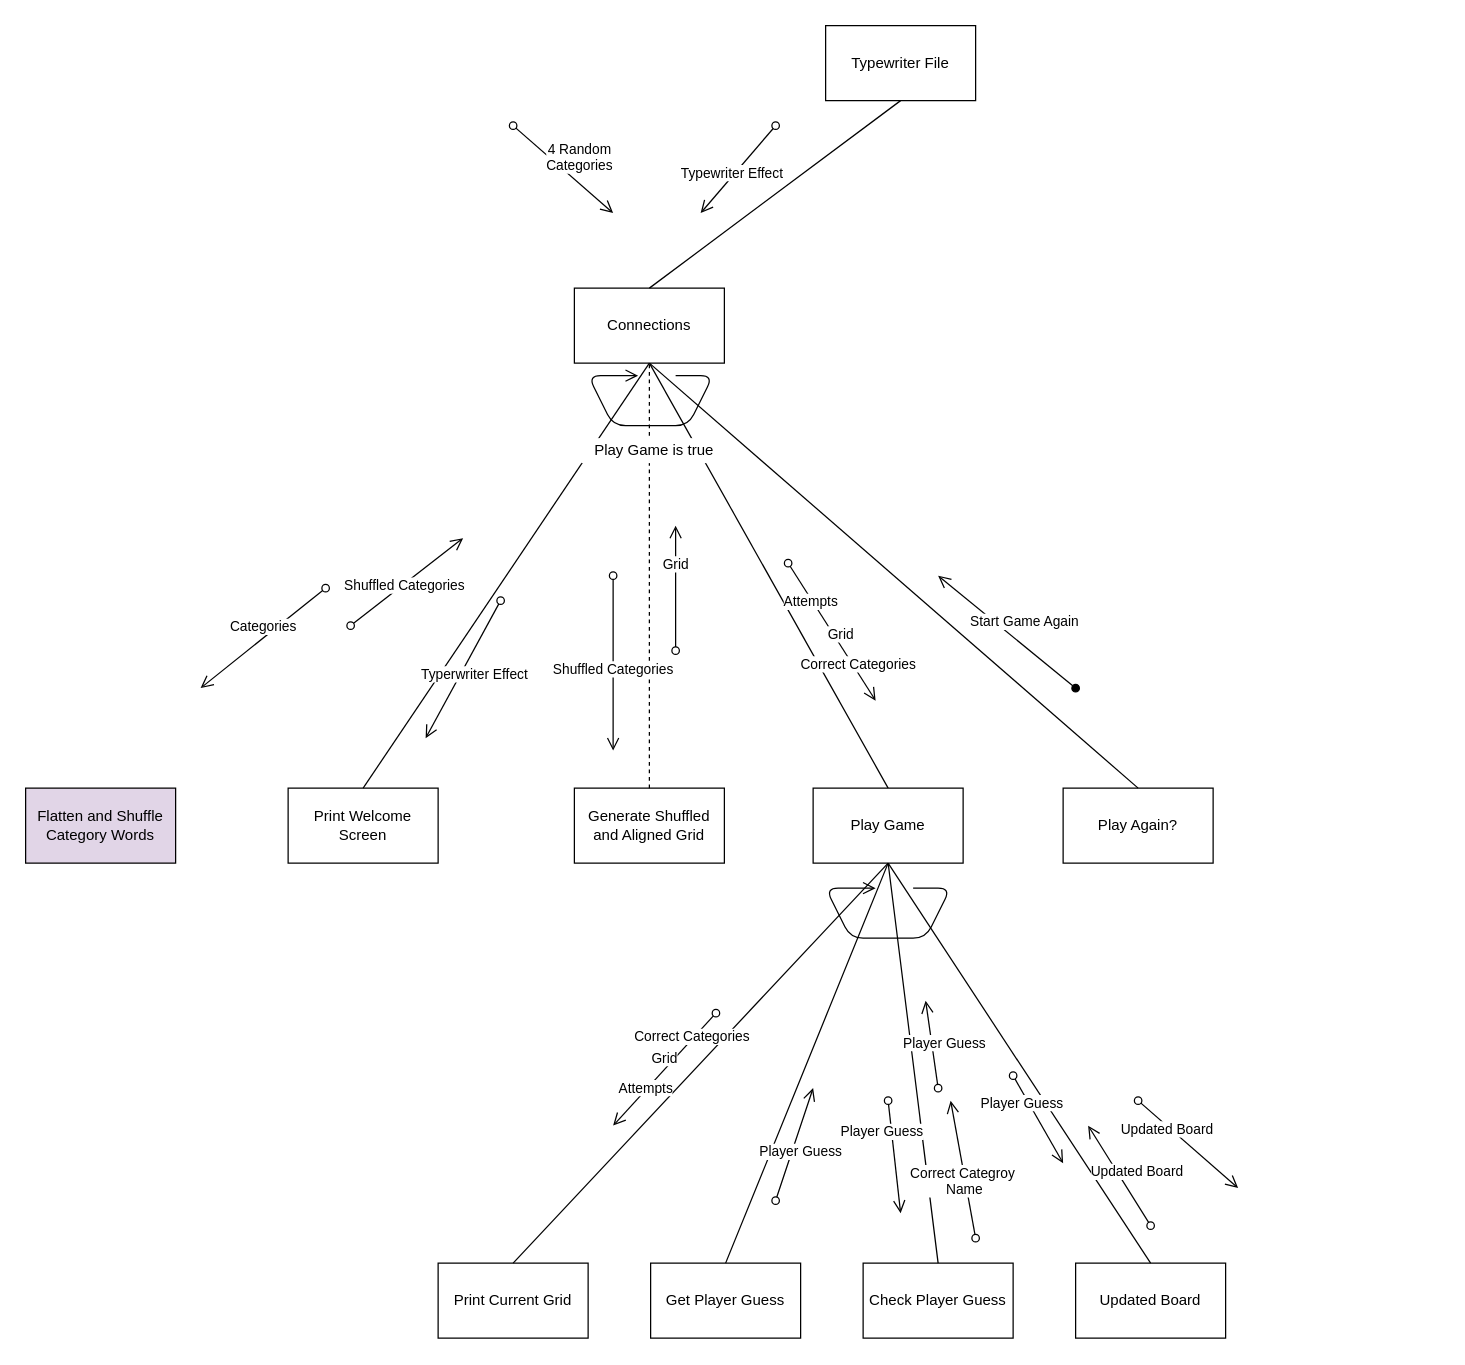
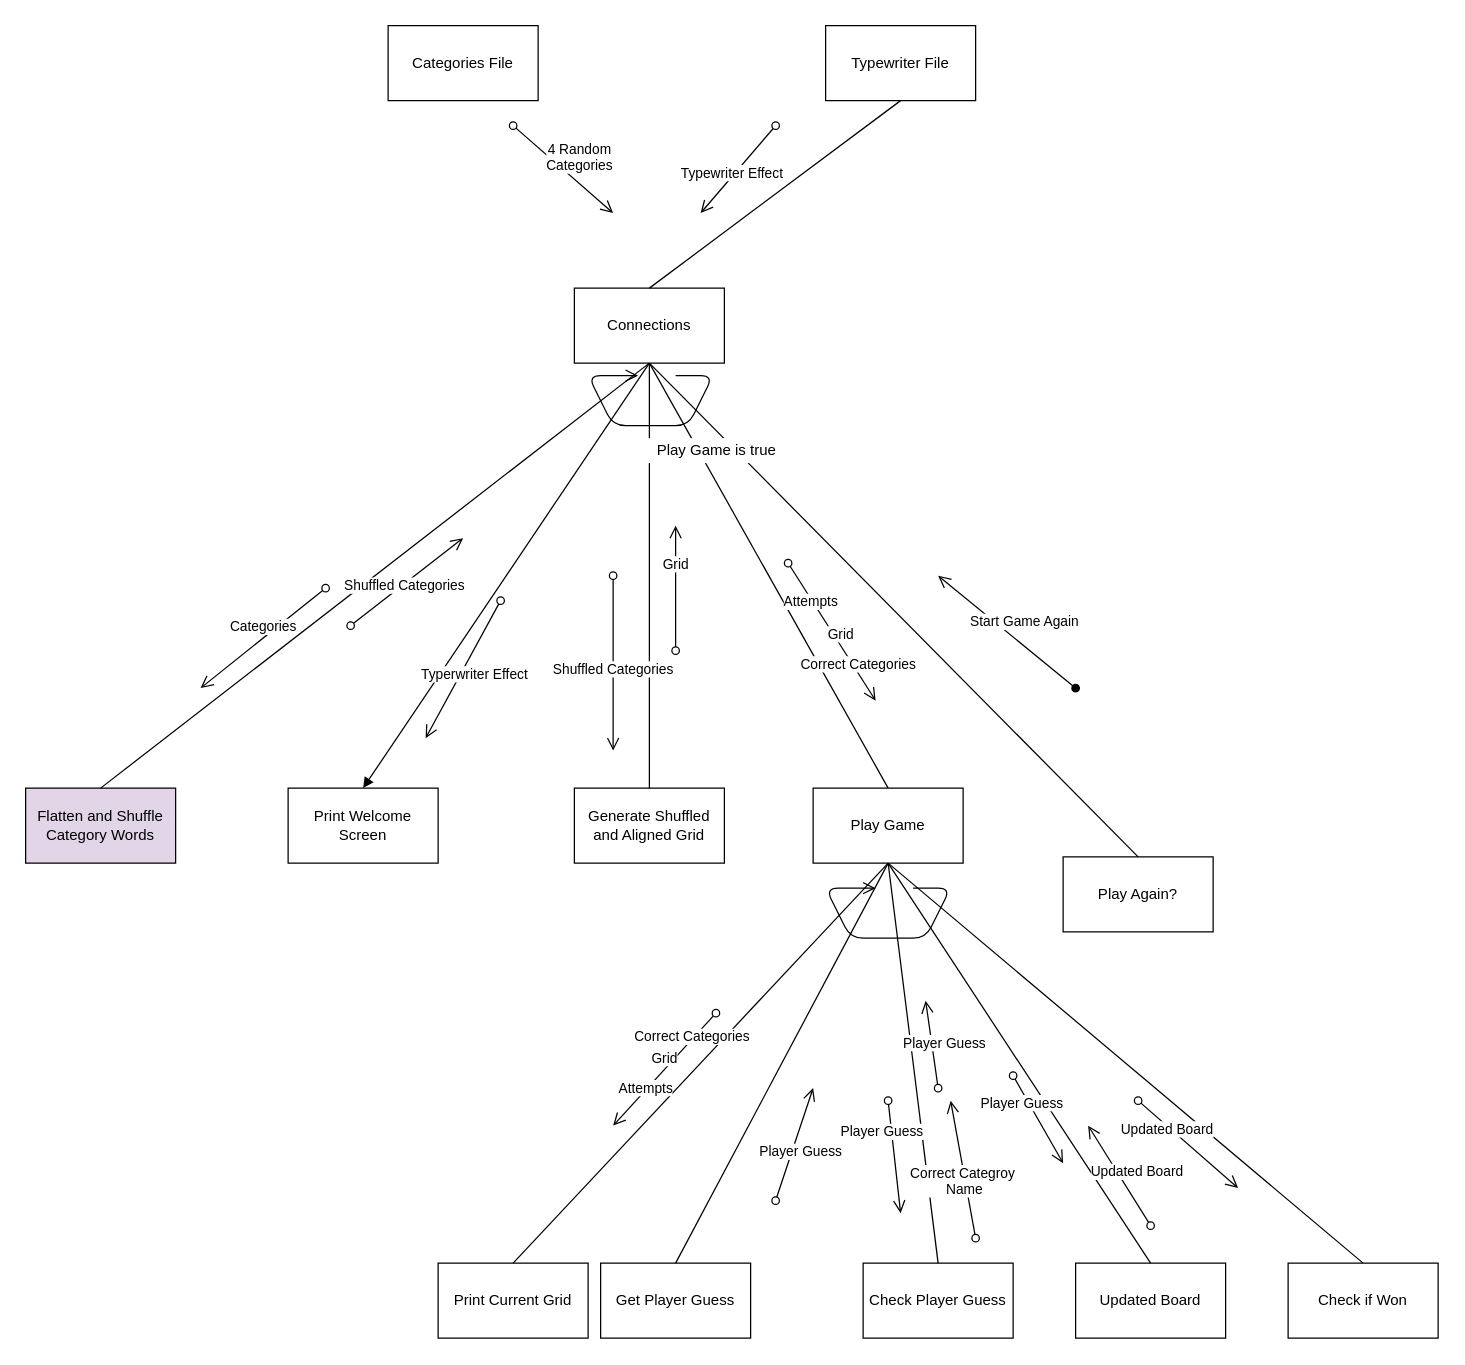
  <mxCell id="0" />
  <mxCell id="1" parent="0" />
  <mxCell id="2" value="" style="endArrow=none;html=1;rounded=0;entryX=0.5;entryY=0;entryDx=0;entryDy=0;exitX=0.5;exitY=1;exitDx=0;exitDy=0;" edge="1" parent="1" source="4" target="24"><mxGeometry width="50" height="50" relative="1" as="geometry"><mxPoint x="560" y="570" as="sourcePoint" /><mxPoint x="610" y="520" as="targetPoint" /></mxGeometry></mxCell>
  <mxCell id="3" value="4 Random&lt;div&gt;Categories&lt;/div&gt;" style="html=1;verticalAlign=bottom;startArrow=oval;startFill=0;endArrow=open;startSize=6;endSize=8;curved=1;rounded=0;strokeColor=#000000;strokeWidth=1;" parent="1" edge="1"><mxGeometry x="0.262" y="4" width="80" relative="1" as="geometry"><mxPoint x="410" y="100" as="sourcePoint" /><mxPoint x="490" y="170" as="targetPoint" /><mxPoint as="offset" /></mxGeometry></mxCell>
  <mxCell id="4" value="Connections" style="rounded=0;whiteSpace=wrap;html=1;" parent="1" vertex="1"><mxGeometry x="459" y="230" width="120" height="60" as="geometry" /></mxCell>
  <mxCell id="5" value="Flatten and Shuffle Category Words" style="rounded=0;whiteSpace=wrap;html=1;fillColor=#e1d5e7;" parent="1" vertex="1"><mxGeometry x="20" y="630" width="120" height="60" as="geometry" /></mxCell>
  <mxCell id="6" value="Print Welcome Screen" style="rounded=0;whiteSpace=wrap;html=1;" parent="1" vertex="1"><mxGeometry x="230" y="630" width="120" height="60" as="geometry" /></mxCell>
  <mxCell id="7" value="Generate Shuffled and Aligned Grid" style="rounded=0;whiteSpace=wrap;html=1;" parent="1" vertex="1"><mxGeometry x="459" y="630" width="120" height="60" as="geometry" /></mxCell>
- <mxCell id="9" value="" style="endArrow=none;html=1;rounded=0;entryX=0.5;entryY=0;entryDx=0;entryDy=0;exitX=0.5;exitY=1;exitDx=0;exitDy=0;" parent="1" source="4" target="6" edge="1"><mxGeometry width="50" height="50" relative="1" as="geometry"><mxPoint x="514" y="367.66" as="sourcePoint" /><mxPoint x="380" y="760" as="targetPoint" /></mxGeometry></mxCell>
+ <mxCell id="8" value="" style="endArrow=none;html=1;rounded=0;exitX=0.5;exitY=0;exitDx=0;exitDy=0;entryX=0.5;entryY=1;entryDx=0;entryDy=0;" parent="1" source="5" target="4" edge="1"><mxGeometry width="50" height="50" relative="1" as="geometry"><mxPoint x="260" y="740" as="sourcePoint" /><mxPoint x="310" y="690" as="targetPoint" /></mxGeometry></mxCell>
+ <mxCell id="9" value="" style="endArrow=block;html=1;rounded=0;entryX=0.5;entryY=0;entryDx=0;entryDy=0;exitX=0.5;exitY=1;exitDx=0;exitDy=0;" parent="1" source="4" target="6" edge="1"><mxGeometry width="50" height="50" relative="1" as="geometry"><mxPoint x="514" y="367.66" as="sourcePoint" /><mxPoint x="380" y="760" as="targetPoint" /></mxGeometry></mxCell>
  <mxCell id="10" value="Categories" style="html=1;verticalAlign=bottom;startArrow=oval;startFill=0;endArrow=open;startSize=6;endSize=8;curved=1;rounded=0;strokeColor=#000000;strokeWidth=1;" parent="1" edge="1"><mxGeometry width="80" relative="1" as="geometry"><mxPoint x="260" y="470" as="sourcePoint" /><mxPoint x="160" y="550" as="targetPoint" /></mxGeometry></mxCell>
  <mxCell id="11" value="Shuffled Categories" style="html=1;verticalAlign=bottom;startArrow=oval;startFill=0;endArrow=open;startSize=6;endSize=8;curved=1;rounded=0;strokeColor=#000000;strokeWidth=1;" parent="1" edge="1"><mxGeometry x="-0.154" y="-8" width="80" relative="1" as="geometry"><mxPoint x="280" y="500" as="sourcePoint" /><mxPoint x="370" y="430" as="targetPoint" /><mxPoint as="offset" /></mxGeometry></mxCell>
  <mxCell id="12" value="Typerwriter Effect" style="html=1;verticalAlign=bottom;startArrow=oval;startFill=0;endArrow=open;startSize=6;endSize=8;curved=1;rounded=0;strokeColor=#000000;strokeWidth=1;" parent="1" edge="1"><mxGeometry x="0.119" y="13" width="80" relative="1" as="geometry"><mxPoint x="400" y="480" as="sourcePoint" /><mxPoint x="340" y="590" as="targetPoint" /><mxPoint x="1" as="offset" /></mxGeometry></mxCell>
- <mxCell id="13" value="" style="endArrow=none;html=1;rounded=0;exitX=0.5;exitY=0;exitDx=0;exitDy=0;entryX=0.5;entryY=1;entryDx=0;entryDy=0;dashed=1;" parent="1" source="7" target="4" edge="1"><mxGeometry width="50" height="50" relative="1" as="geometry"><mxPoint x="550" y="630" as="sourcePoint" /><mxPoint x="550" y="360" as="targetPoint" /></mxGeometry></mxCell>
+ <mxCell id="13" value="" style="endArrow=none;html=1;rounded=0;exitX=0.5;exitY=0;exitDx=0;exitDy=0;entryX=0.5;entryY=1;entryDx=0;entryDy=0;" parent="1" source="7" target="4" edge="1"><mxGeometry width="50" height="50" relative="1" as="geometry"><mxPoint x="550" y="630" as="sourcePoint" /><mxPoint x="550" y="360" as="targetPoint" /></mxGeometry></mxCell>
  <mxCell id="14" value="Shuffled Categories" style="html=1;verticalAlign=bottom;startArrow=oval;startFill=0;endArrow=open;startSize=6;endSize=8;curved=1;rounded=0;strokeColor=#000000;strokeWidth=1;" parent="1" edge="1"><mxGeometry x="0.2" width="80" relative="1" as="geometry"><mxPoint x="490" y="460" as="sourcePoint" /><mxPoint x="490" y="600" as="targetPoint" /><mxPoint as="offset" /></mxGeometry></mxCell>
+ <mxCell id="15" value="Categories File" style="rounded=0;whiteSpace=wrap;html=1;" vertex="1" parent="1"><mxGeometry x="310" y="20" width="120" height="60" as="geometry" /></mxCell>
  <mxCell id="16" value="Typewriter File" style="rounded=0;whiteSpace=wrap;html=1;" vertex="1" parent="1"><mxGeometry x="660" y="20" width="120" height="60" as="geometry" /></mxCell>
  <mxCell id="17" value="" style="endArrow=none;html=1;rounded=0;entryX=0.5;entryY=1;entryDx=0;entryDy=0;exitX=0.5;exitY=0;exitDx=0;exitDy=0;" edge="1" parent="1" source="4" target="16"><mxGeometry width="50" height="50" relative="1" as="geometry"><mxPoint x="550" y="230" as="sourcePoint" /><mxPoint x="600" y="180" as="targetPoint" /></mxGeometry></mxCell>
  <mxCell id="18" value="Typewriter Effect" style="html=1;verticalAlign=bottom;startArrow=oval;startFill=0;endArrow=open;startSize=6;endSize=8;curved=1;rounded=0;strokeColor=#000000;strokeWidth=1;" edge="1" parent="1"><mxGeometry x="0.262" y="4" width="80" relative="1" as="geometry"><mxPoint x="620" y="100" as="sourcePoint" /><mxPoint x="560" y="170" as="targetPoint" /><mxPoint as="offset" /></mxGeometry></mxCell>
- <mxCell id="19" value="Play Again?" style="rounded=0;whiteSpace=wrap;html=1;" vertex="1" parent="1"><mxGeometry x="850" y="630" width="120" height="60" as="geometry" /></mxCell>
+ <mxCell id="19" value="Play Again?" style="rounded=0;whiteSpace=wrap;html=1;" vertex="1" parent="1"><mxGeometry x="850" y="685" width="120" height="60" as="geometry" /></mxCell>
  <mxCell id="20" value="" style="endArrow=none;html=1;rounded=0;entryX=0.5;entryY=1;entryDx=0;entryDy=0;exitX=0.5;exitY=0;exitDx=0;exitDy=0;" edge="1" parent="1" source="19" target="4"><mxGeometry width="50" height="50" relative="1" as="geometry"><mxPoint x="480" y="430" as="sourcePoint" /><mxPoint x="530" y="380" as="targetPoint" /></mxGeometry></mxCell>
  <mxCell id="21" value="Start Game Again" style="html=1;verticalAlign=bottom;startArrow=oval;startFill=1;endArrow=open;startSize=6;endSize=8;curved=1;rounded=0;strokeColor=#000000;strokeWidth=1;" edge="1" parent="1"><mxGeometry x="-0.154" y="-8" width="80" relative="1" as="geometry"><mxPoint x="860" y="550" as="sourcePoint" /><mxPoint x="750" y="460" as="targetPoint" /><mxPoint as="offset" /></mxGeometry></mxCell>
  <mxCell id="22" value="" style="html=1;verticalAlign=bottom;startArrow=none;startFill=0;endArrow=open;startSize=6;endSize=8;curved=0;rounded=1;strokeColor=#000000;strokeWidth=1;" edge="1" parent="1"><mxGeometry x="0.2" width="80" relative="1" as="geometry"><mxPoint x="540" y="300" as="sourcePoint" /><mxPoint x="510" y="300" as="targetPoint" /><mxPoint as="offset" /><Array as="points"><mxPoint x="570" y="300" /><mxPoint x="550" y="340" /><mxPoint x="490" y="340" /><mxPoint x="470" y="300" /></Array></mxGeometry></mxCell>
- <mxCell id="23" value="Play Game is true" style="text;html=1;align=center;verticalAlign=middle;whiteSpace=wrap;rounded=0;fillColor=default;" vertex="1" parent="1"><mxGeometry x="464.5" y="350" width="115.5" height="20" as="geometry" /></mxCell>
+ <mxCell id="23" value="Play Game is true" style="text;html=1;align=center;verticalAlign=middle;whiteSpace=wrap;rounded=0;fillColor=default;" vertex="1" parent="1"><mxGeometry x="514.5" y="350" width="115.5" height="20" as="geometry" /></mxCell>
  <mxCell id="24" value="Play Game" style="rounded=0;whiteSpace=wrap;html=1;" vertex="1" parent="1"><mxGeometry x="650" y="630" width="120" height="60" as="geometry" /></mxCell>
  <mxCell id="25" value="Grid" style="html=1;verticalAlign=bottom;startArrow=oval;startFill=0;endArrow=open;startSize=6;endSize=8;curved=1;rounded=0;strokeColor=#000000;strokeWidth=1;" edge="1" parent="1"><mxGeometry x="0.2" width="80" relative="1" as="geometry"><mxPoint x="540" y="520" as="sourcePoint" /><mxPoint x="540" y="420" as="targetPoint" /><mxPoint as="offset" /></mxGeometry></mxCell>
  <mxCell id="26" value="Grid" style="html=1;verticalAlign=bottom;startArrow=oval;startFill=0;endArrow=open;startSize=6;endSize=8;curved=1;rounded=0;strokeColor=#000000;strokeWidth=1;" edge="1" parent="1"><mxGeometry x="0.2" width="80" relative="1" as="geometry"><mxPoint x="630" y="450" as="sourcePoint" /><mxPoint x="700" y="560" as="targetPoint" /><mxPoint as="offset" /></mxGeometry></mxCell>
  <mxCell id="27" value="Attempts" style="edgeLabel;html=1;align=center;verticalAlign=middle;resizable=0;points=[];" vertex="1" connectable="0" parent="26"><mxGeometry x="-0.462" y="-2" relative="1" as="geometry"><mxPoint as="offset" /></mxGeometry></mxCell>
  <mxCell id="28" value="Correct Categories" style="edgeLabel;html=1;align=center;verticalAlign=middle;resizable=0;points=[];" vertex="1" connectable="0" parent="26"><mxGeometry x="0.616" y="-1" relative="1" as="geometry"><mxPoint y="-9" as="offset" /></mxGeometry></mxCell>
  <mxCell id="29" value="Print Current Grid" style="rounded=0;whiteSpace=wrap;html=1;" vertex="1" parent="1"><mxGeometry x="350" y="1010" width="120" height="60" as="geometry" /></mxCell>
- <mxCell id="30" value="Get Player Guess" style="rounded=0;whiteSpace=wrap;html=1;" vertex="1" parent="1"><mxGeometry x="520" y="1010" width="120" height="60" as="geometry" /></mxCell>
+ <mxCell id="30" value="Get Player Guess" style="rounded=0;whiteSpace=wrap;html=1;" vertex="1" parent="1"><mxGeometry x="480" y="1010" width="120" height="60" as="geometry" /></mxCell>
  <mxCell id="31" value="Updated Board" style="rounded=0;whiteSpace=wrap;html=1;" vertex="1" parent="1"><mxGeometry x="860" y="1010" width="120" height="60" as="geometry" /></mxCell>
+ <mxCell id="32" value="Check if Won" style="rounded=0;whiteSpace=wrap;html=1;" vertex="1" parent="1"><mxGeometry x="1030" y="1010" width="120" height="60" as="geometry" /></mxCell>
  <mxCell id="33" value="" style="endArrow=none;html=1;rounded=0;entryX=0.5;entryY=1;entryDx=0;entryDy=0;exitX=0.5;exitY=0;exitDx=0;exitDy=0;" edge="1" parent="1" source="29" target="24"><mxGeometry width="50" height="50" relative="1" as="geometry"><mxPoint x="720" y="810" as="sourcePoint" /><mxPoint x="770" y="760" as="targetPoint" /></mxGeometry></mxCell>
  <mxCell id="34" value="" style="endArrow=none;html=1;rounded=0;entryX=0.5;entryY=1;entryDx=0;entryDy=0;exitX=0.5;exitY=0;exitDx=0;exitDy=0;" edge="1" parent="1" source="30" target="24"><mxGeometry width="50" height="50" relative="1" as="geometry"><mxPoint x="720" y="810" as="sourcePoint" /><mxPoint x="770" y="760" as="targetPoint" /></mxGeometry></mxCell>
  <mxCell id="35" value="" style="endArrow=none;html=1;rounded=0;exitX=0.5;exitY=0;exitDx=0;exitDy=0;" edge="1" parent="1" source="31"><mxGeometry width="50" height="50" relative="1" as="geometry"><mxPoint x="720" y="810" as="sourcePoint" /><mxPoint x="710" y="690" as="targetPoint" /></mxGeometry></mxCell>
+ <mxCell id="36" value="" style="endArrow=none;html=1;rounded=0;entryX=0.5;entryY=1;entryDx=0;entryDy=0;exitX=0.5;exitY=0;exitDx=0;exitDy=0;" edge="1" parent="1" source="32" target="24"><mxGeometry width="50" height="50" relative="1" as="geometry"><mxPoint x="720" y="810" as="sourcePoint" /><mxPoint x="770" y="760" as="targetPoint" /></mxGeometry></mxCell>
  <mxCell id="37" value="" style="html=1;verticalAlign=bottom;startArrow=none;startFill=0;endArrow=open;startSize=6;endSize=8;curved=0;rounded=1;strokeColor=#000000;strokeWidth=1;" edge="1" parent="1"><mxGeometry x="0.2" width="80" relative="1" as="geometry"><mxPoint x="730" y="710" as="sourcePoint" /><mxPoint x="700" y="710" as="targetPoint" /><mxPoint as="offset" /><Array as="points"><mxPoint x="760" y="710" /><mxPoint x="740" y="750" /><mxPoint x="680" y="750" /><mxPoint x="660" y="710" /></Array></mxGeometry></mxCell>
  <mxCell id="38" value="Grid" style="html=1;verticalAlign=bottom;startArrow=oval;startFill=0;endArrow=open;startSize=6;endSize=8;curved=1;rounded=0;strokeColor=#000000;strokeWidth=1;" edge="1" parent="1"><mxGeometry width="80" relative="1" as="geometry"><mxPoint x="572.25" y="810" as="sourcePoint" /><mxPoint x="490" y="900" as="targetPoint" /></mxGeometry></mxCell>
  <mxCell id="39" value="Attempts" style="edgeLabel;html=1;align=center;verticalAlign=middle;resizable=0;points=[];" vertex="1" connectable="0" parent="38"><mxGeometry x="0.348" y="-2" relative="1" as="geometry"><mxPoint as="offset" /></mxGeometry></mxCell>
  <mxCell id="40" value="Correct Categories" style="edgeLabel;html=1;align=center;verticalAlign=middle;resizable=0;points=[];" vertex="1" connectable="0" parent="38"><mxGeometry x="-0.561" y="-2" relative="1" as="geometry"><mxPoint as="offset" /></mxGeometry></mxCell>
  <mxCell id="41" value="Player Guess" style="html=1;verticalAlign=bottom;startArrow=oval;startFill=0;endArrow=open;startSize=6;endSize=8;curved=1;rounded=0;strokeColor=#000000;strokeWidth=1;" edge="1" parent="1"><mxGeometry x="-0.267" y="-9" width="80" relative="1" as="geometry"><mxPoint x="620" y="960" as="sourcePoint" /><mxPoint x="650" y="870" as="targetPoint" /><mxPoint as="offset" /></mxGeometry></mxCell>
  <mxCell id="42" value="Check Player Guess" style="rounded=0;whiteSpace=wrap;html=1;" vertex="1" parent="1"><mxGeometry x="690" y="1010" width="120" height="60" as="geometry" /></mxCell>
  <mxCell id="43" value="" style="endArrow=none;html=1;rounded=0;entryX=0.5;entryY=0;entryDx=0;entryDy=0;" edge="1" parent="1" target="42"><mxGeometry width="50" height="50" relative="1" as="geometry"><mxPoint x="710" y="690" as="sourcePoint" /><mxPoint x="730" y="850" as="targetPoint" /></mxGeometry></mxCell>
  <mxCell id="44" value="Player Guess" style="html=1;verticalAlign=bottom;startArrow=oval;startFill=0;endArrow=open;startSize=6;endSize=8;curved=1;rounded=0;strokeColor=#000000;strokeWidth=1;" edge="1" parent="1"><mxGeometry x="-0.267" y="-9" width="80" relative="1" as="geometry"><mxPoint x="710" y="880" as="sourcePoint" /><mxPoint x="720" y="970" as="targetPoint" /><mxPoint as="offset" /></mxGeometry></mxCell>
  <mxCell id="45" value="Correct Categroy&amp;nbsp;&lt;div&gt;Name&lt;/div&gt;" style="html=1;verticalAlign=bottom;startArrow=oval;startFill=0;endArrow=open;startSize=6;endSize=8;curved=1;rounded=0;strokeColor=#000000;strokeWidth=1;" edge="1" parent="1"><mxGeometry x="-0.44" y="4" width="80" relative="1" as="geometry"><mxPoint x="780" y="990" as="sourcePoint" /><mxPoint x="760" y="880" as="targetPoint" /><mxPoint as="offset" /></mxGeometry></mxCell>
  <mxCell id="46" value="Player Guess" style="html=1;verticalAlign=bottom;startArrow=oval;startFill=0;endArrow=open;startSize=6;endSize=8;curved=1;rounded=0;strokeColor=#000000;strokeWidth=1;" edge="1" parent="1"><mxGeometry x="-0.267" y="-9" width="80" relative="1" as="geometry"><mxPoint x="750" y="870" as="sourcePoint" /><mxPoint x="740" y="800" as="targetPoint" /><mxPoint as="offset" /></mxGeometry></mxCell>
  <mxCell id="47" value="Player Guess" style="html=1;verticalAlign=bottom;startArrow=oval;startFill=0;endArrow=open;startSize=6;endSize=8;curved=1;rounded=0;strokeColor=#000000;strokeWidth=1;" edge="1" parent="1"><mxGeometry x="-0.267" y="-9" width="80" relative="1" as="geometry"><mxPoint x="810" y="860" as="sourcePoint" /><mxPoint x="850" y="930" as="targetPoint" /><mxPoint as="offset" /></mxGeometry></mxCell>
  <mxCell id="48" value="Updated Board" style="html=1;verticalAlign=bottom;startArrow=oval;startFill=0;endArrow=open;startSize=6;endSize=8;curved=1;rounded=0;strokeColor=#000000;strokeWidth=1;" edge="1" parent="1"><mxGeometry x="-0.267" y="-9" width="80" relative="1" as="geometry"><mxPoint x="920" y="980" as="sourcePoint" /><mxPoint x="870" y="900" as="targetPoint" /><mxPoint as="offset" /></mxGeometry></mxCell>
  <mxCell id="49" value="Updated Board" style="html=1;verticalAlign=bottom;startArrow=oval;startFill=0;endArrow=open;startSize=6;endSize=8;curved=1;rounded=0;strokeColor=#000000;strokeWidth=1;" edge="1" parent="1"><mxGeometry x="-0.267" y="-9" width="80" relative="1" as="geometry"><mxPoint x="910" y="880" as="sourcePoint" /><mxPoint x="990" y="950" as="targetPoint" /><mxPoint as="offset" /></mxGeometry></mxCell>
